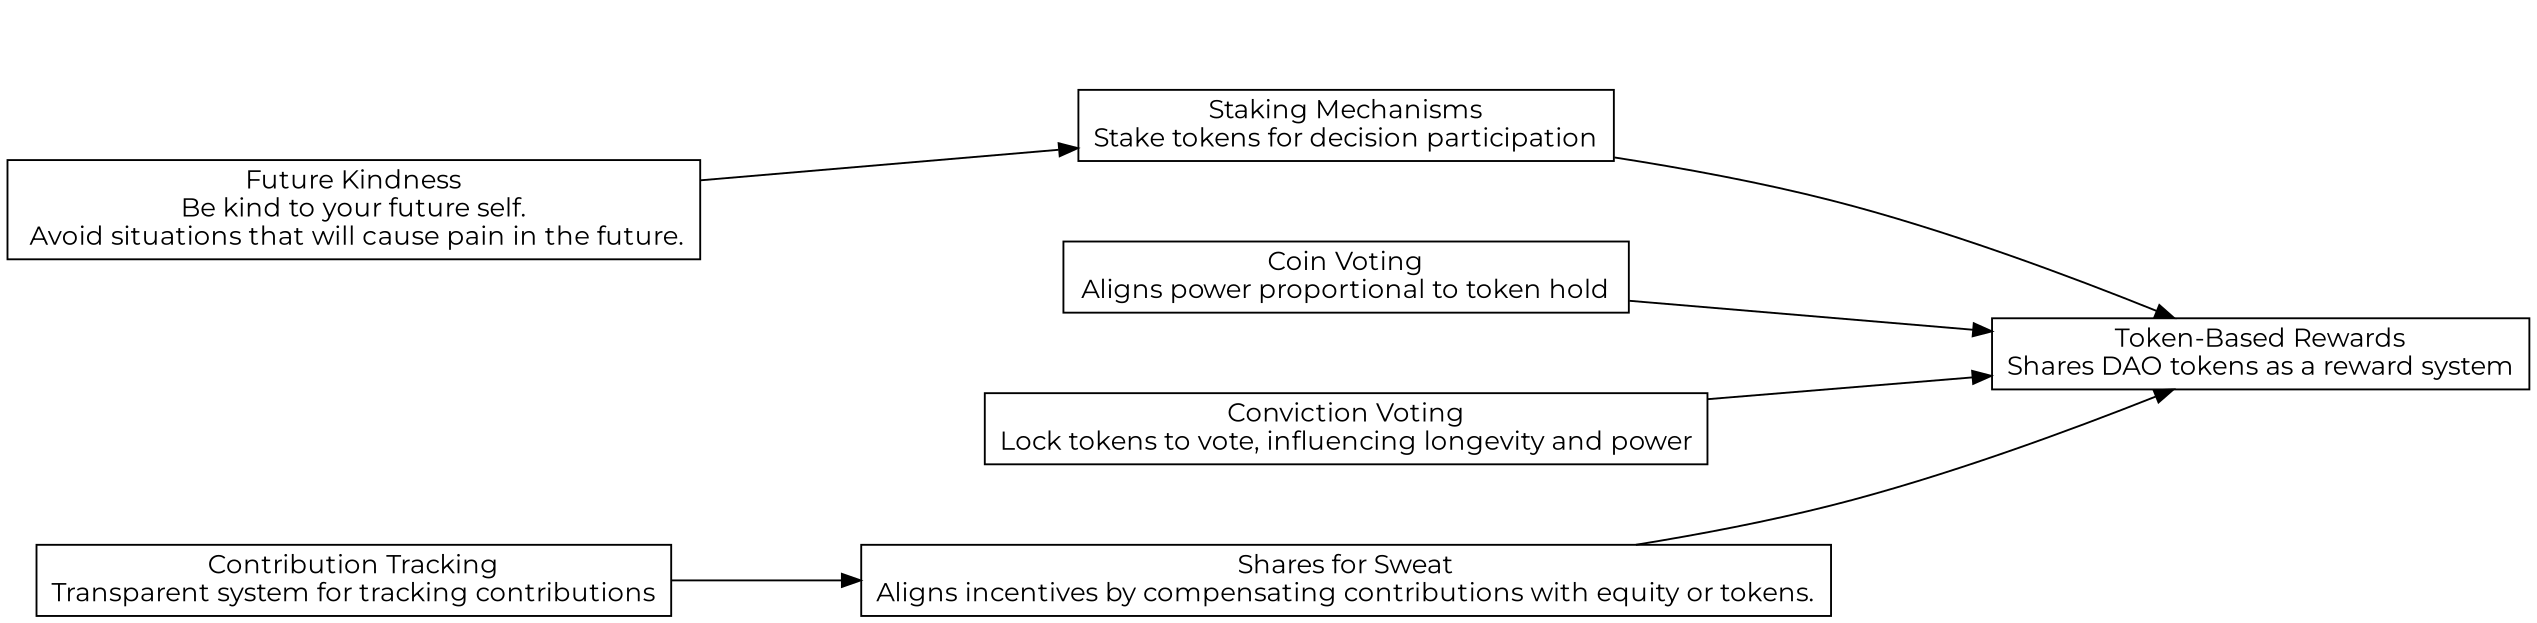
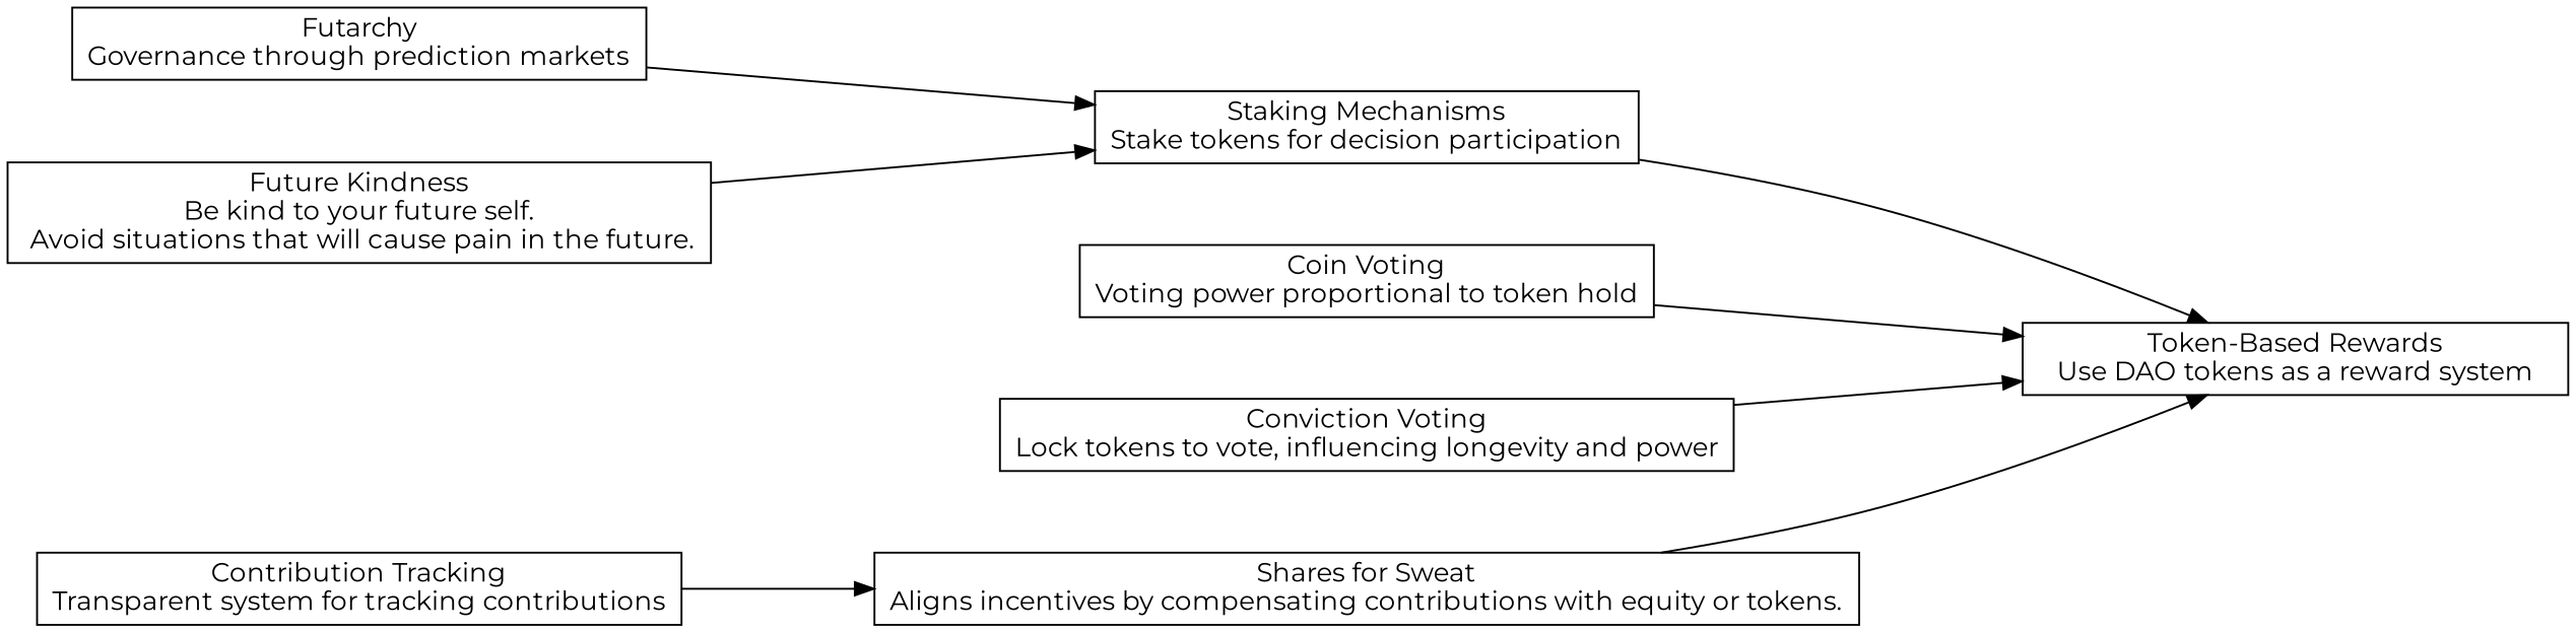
  digraph {
    fontname=Montserrat
    nodesep=0.6
    rankdir=LR
    ranksep=1.2
    node [fontname=Montserrat shape=box]
    edge [fontname=Montserrat]
-   n1 [label="Token-Based Rewards\nShares DAO tokens as a reward system"]
+   n1 [label="Token-Based Rewards\nUse DAO tokens as a reward system"]
    n2 [label="Staking Mechanisms\nStake tokens for decision participation"]
-   n3 [label="Coin Voting\nAligns power proportional to token hold"]
+   n3 [label="Coin Voting\nVoting power proportional to token hold"]
    n4 [label="Conviction Voting\nLock tokens to vote, influencing longevity and power"]
    n5 [label="Shares for Sweat\nAligns incentives by compensating contributions with equity or tokens.\n"]
    n6 [label="Contribution Tracking\nTransparent system for tracking contributions"]
+   n7 [label="Futarchy\nGovernance through prediction markets"]
    n8 [label="Future Kindness\nBe kind to your future self.\n Avoid situations that will cause pain in the future."]
    n2 -> n1
    n3 -> n1
    n4 -> n1
    n5 -> n1
    n6 -> n5
+   n7 -> n2
    n8 -> n2
  }
